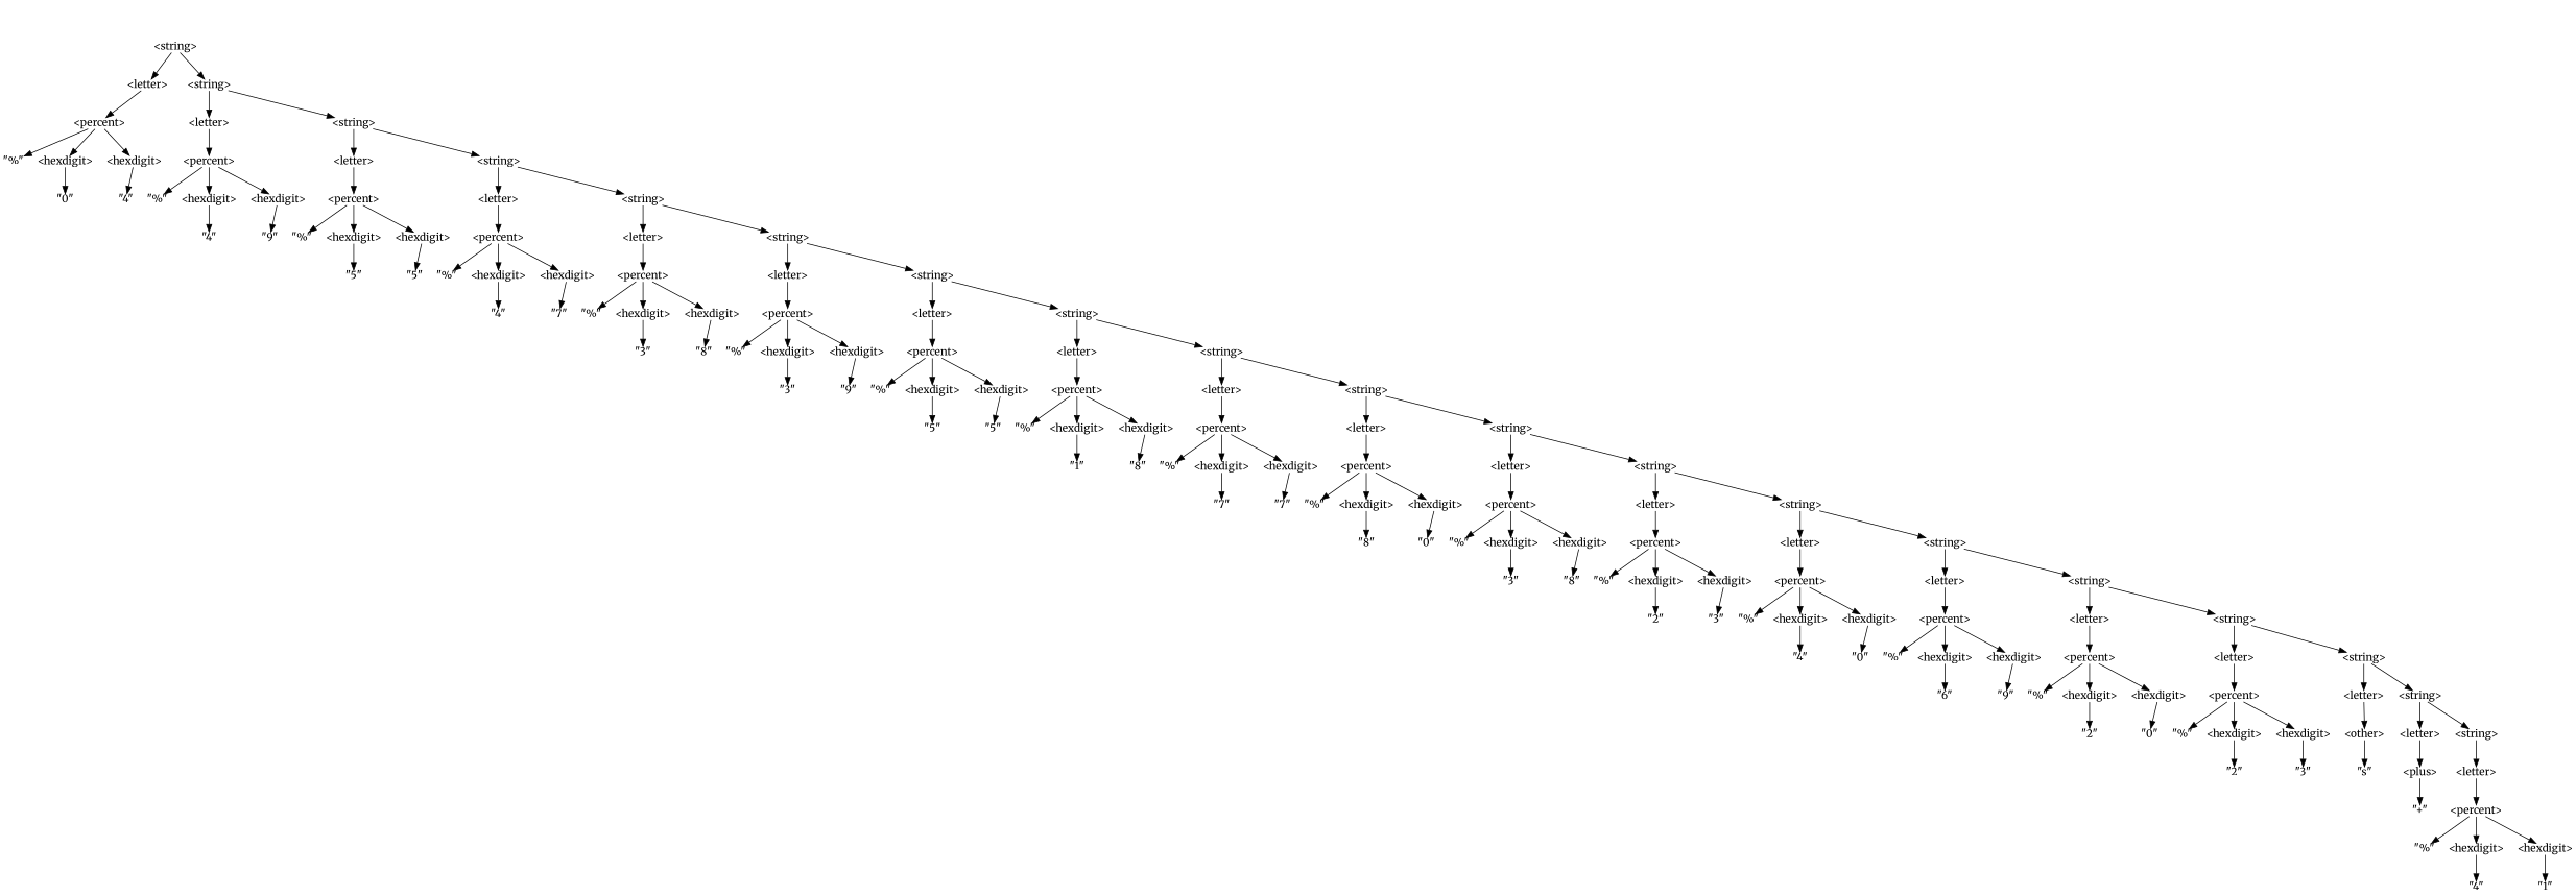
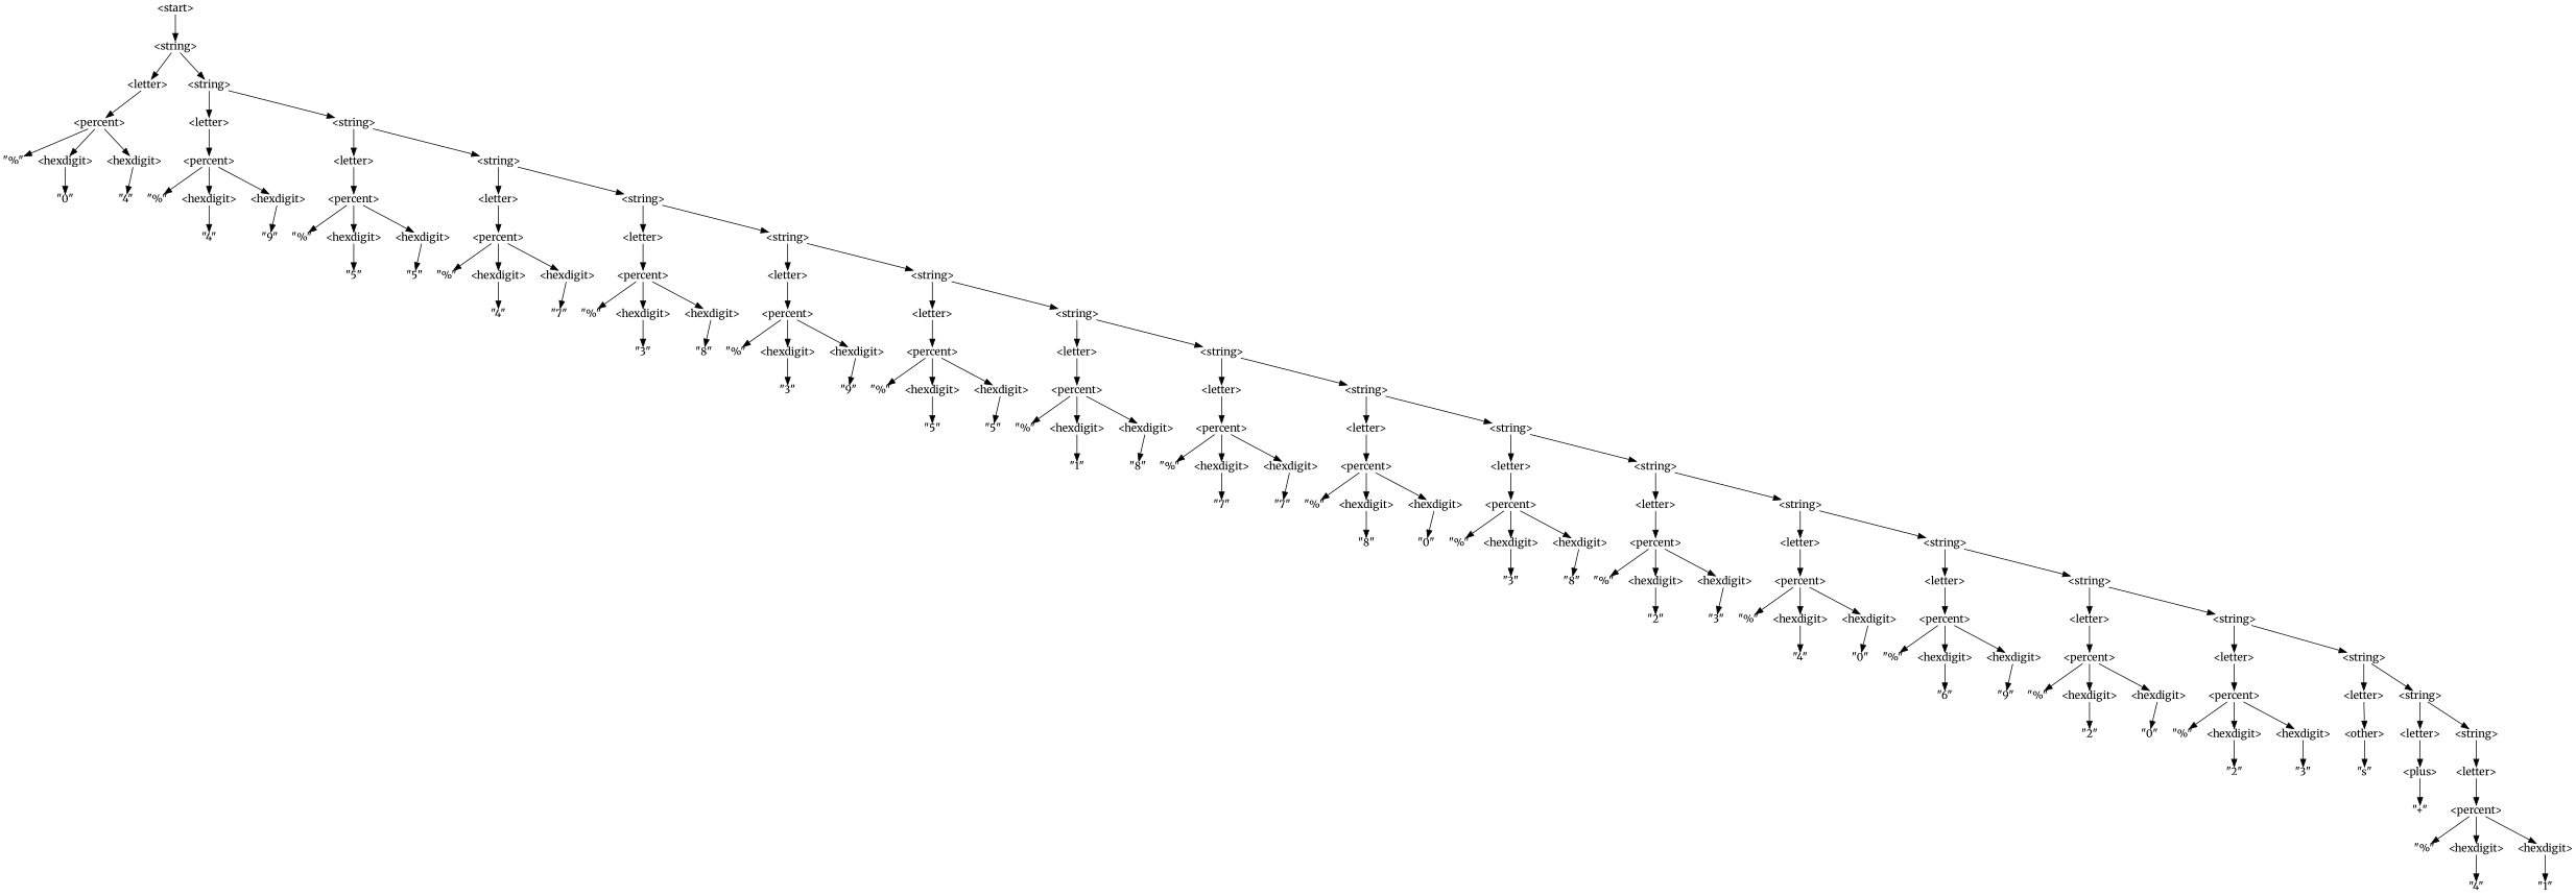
  digraph {
    fontname=Merriweather
    node [shape=plain fontname=Merriweather]
    edge [fontname=Merriweather]
+   n1 [label="\<start\>"]
    n2 [label="\<string\>"]
    n3 [label="\<letter\>"]
    n4 [label="\<string\>"]
    n5 [label="\<percent\>"]
    n6 [label="\<letter\>"]
    n7 [label="\<string\>"]
    n8 [label="\"%\""]
    n9 [label="\<hexdigit\>"]
    n10 [label="\<hexdigit\>"]
    n11 [label="\<percent\>"]
    n12 [label="\<letter\>"]
    n13 [label="\<string\>"]
    n14 [label="\"0\""]
    n15 [label="\"4\""]
    n16 [label="\"%\""]
    n17 [label="\<hexdigit\>"]
    n18 [label="\<hexdigit\>"]
    n19 [label="\<percent\>"]
    n20 [label="\<letter\>"]
    n21 [label="\<string\>"]
    n22 [label="\"4\""]
    n23 [label="\"9\""]
    n24 [label="\"%\""]
    n25 [label="\<hexdigit\>"]
    n26 [label="\<hexdigit\>"]
    n27 [label="\<percent\>"]
    n28 [label="\<letter\>"]
    n29 [label="\<string\>"]
    n30 [label="\"5\""]
    n31 [label="\"5\""]
    n32 [label="\"%\""]
    n33 [label="\<hexdigit\>"]
    n34 [label="\<hexdigit\>"]
    n35 [label="\<percent\>"]
    n36 [label="\<letter\>"]
    n37 [label="\<string\>"]
    n38 [label="\"4\""]
    n39 [label="\"7\""]
    n40 [label="\"%\""]
    n41 [label="\<hexdigit\>"]
    n42 [label="\<hexdigit\>"]
    n43 [label="\<percent\>"]
    n44 [label="\<letter\>"]
    n45 [label="\<string\>"]
    n46 [label="\"3\""]
    n47 [label="\"8\""]
    n48 [label="\"%\""]
    n49 [label="\<hexdigit\>"]
    n50 [label="\<hexdigit\>"]
    n51 [label="\<percent\>"]
    n52 [label="\<letter\>"]
    n53 [label="\<string\>"]
    n54 [label="\"3\""]
    n55 [label="\"9\""]
    n56 [label="\"%\""]
    n57 [label="\<hexdigit\>"]
    n58 [label="\<hexdigit\>"]
    n59 [label="\<percent\>"]
    n60 [label="\<letter\>"]
    n61 [label="\<string\>"]
    n62 [label="\"5\""]
    n63 [label="\"5\""]
    n64 [label="\"%\""]
    n65 [label="\<hexdigit\>"]
    n66 [label="\<hexdigit\>"]
    n67 [label="\<percent\>"]
    n68 [label="\<letter\>"]
    n69 [label="\<string\>"]
    n70 [label="\"1\""]
    n71 [label="\"8\""]
    n72 [label="\"%\""]
    n73 [label="\<hexdigit\>"]
    n74 [label="\<hexdigit\>"]
    n75 [label="\<percent\>"]
    n76 [label="\<letter\>"]
    n77 [label="\<string\>"]
    n78 [label="\"7\""]
    n79 [label="\"7\""]
    n80 [label="\"%\""]
    n81 [label="\<hexdigit\>"]
    n82 [label="\<hexdigit\>"]
    n83 [label="\<percent\>"]
    n84 [label="\<letter\>"]
    n85 [label="\<string\>"]
    n86 [label="\"8\""]
    n87 [label="\"0\""]
    n88 [label="\"%\""]
    n89 [label="\<hexdigit\>"]
    n90 [label="\<hexdigit\>"]
    n91 [label="\<percent\>"]
    n92 [label="\<letter\>"]
    n93 [label="\<string\>"]
    n94 [label="\"3\""]
    n95 [label="\"8\""]
    n96 [label="\"%\""]
    n97 [label="\<hexdigit\>"]
    n98 [label="\<hexdigit\>"]
    n99 [label="\<percent\>"]
    n100 [label="\<letter\>"]
    n101 [label="\<string\>"]
    n102 [label="\"2\""]
    n103 [label="\"3\""]
    n104 [label="\"%\""]
    n105 [label="\<hexdigit\>"]
    n106 [label="\<hexdigit\>"]
    n107 [label="\<percent\>"]
    n108 [label="\<letter\>"]
    n109 [label="\<string\>"]
    n110 [label="\"4\""]
    n111 [label="\"0\""]
    n112 [label="\"%\""]
    n113 [label="\<hexdigit\>"]
    n114 [label="\<hexdigit\>"]
    n115 [label="\<percent\>"]
    n116 [label="\<letter\>"]
    n117 [label="\<string\>"]
    n118 [label="\"6\""]
    n119 [label="\"9\""]
    n120 [label="\"%\""]
    n121 [label="\<hexdigit\>"]
    n122 [label="\<hexdigit\>"]
    n123 [label="\<percent\>"]
    n124 [label="\<letter\>"]
    n125 [label="\<string\>"]
    n126 [label="\"2\""]
    n127 [label="\"0\""]
    n128 [label="\"%\""]
    n129 [label="\<hexdigit\>"]
    n130 [label="\<hexdigit\>"]
    n131 [label="\<other\>"]
    n132 [label="\<letter\>"]
    n133 [label="\<string\>"]
    n134 [label="\"2\""]
    n135 [label="\"3\""]
    n136 [label="\"s\""]
    n137 [label="\<plus\>"]
    n138 [label="\<letter\>"]
    n139 [label="\"+\""]
    n140 [label="\<percent\>"]
    n141 [label="\"%\""]
    n142 [label="\<hexdigit\>"]
    n143 [label="\<hexdigit\>"]
    n144 [label="\"4\""]
    n145 [label="\"1\""]
+   n1 -> n2
    n2 -> n3
    n2 -> n4
    n3 -> n5
    n4 -> n6
    n4 -> n7
    n5 -> n8
    n5 -> n9
    n5 -> n10
    n6 -> n11
    n7 -> n12
    n7 -> n13
    n9 -> n14
    n10 -> n15
    n11 -> n16
    n11 -> n17
    n11 -> n18
    n12 -> n19
    n13 -> n20
    n13 -> n21
    n17 -> n22
    n18 -> n23
    n19 -> n24
    n19 -> n25
    n19 -> n26
    n20 -> n27
    n21 -> n28
    n21 -> n29
    n25 -> n30
    n26 -> n31
    n27 -> n32
    n27 -> n33
    n27 -> n34
    n28 -> n35
    n29 -> n36
    n29 -> n37
    n33 -> n38
    n34 -> n39
    n35 -> n40
    n35 -> n41
    n35 -> n42
    n36 -> n43
    n37 -> n44
    n37 -> n45
    n41 -> n46
    n42 -> n47
    n43 -> n48
    n43 -> n49
    n43 -> n50
    n44 -> n51
    n45 -> n52
    n45 -> n53
    n49 -> n54
    n50 -> n55
    n51 -> n56
    n51 -> n57
    n51 -> n58
    n52 -> n59
    n53 -> n60
    n53 -> n61
    n57 -> n62
    n58 -> n63
    n59 -> n64
    n59 -> n65
    n59 -> n66
    n60 -> n67
    n61 -> n68
    n61 -> n69
    n65 -> n70
    n66 -> n71
    n67 -> n72
    n67 -> n73
    n67 -> n74
    n68 -> n75
    n69 -> n76
    n69 -> n77
    n73 -> n78
    n74 -> n79
    n75 -> n80
    n75 -> n81
    n75 -> n82
    n76 -> n83
    n77 -> n84
    n77 -> n85
    n81 -> n86
    n82 -> n87
    n83 -> n88
    n83 -> n89
    n83 -> n90
    n84 -> n91
    n85 -> n92
    n85 -> n93
    n89 -> n94
    n90 -> n95
    n91 -> n96
    n91 -> n97
    n91 -> n98
    n92 -> n99
    n93 -> n100
    n93 -> n101
    n97 -> n102
    n98 -> n103
    n99 -> n104
    n99 -> n105
    n99 -> n106
    n100 -> n107
    n101 -> n108
    n101 -> n109
    n105 -> n110
    n106 -> n111
    n107 -> n112
    n107 -> n113
    n107 -> n114
    n108 -> n115
    n109 -> n116
    n109 -> n117
    n113 -> n118
    n114 -> n119
    n115 -> n120
    n115 -> n121
    n115 -> n122
    n116 -> n123
    n117 -> n124
    n117 -> n125
    n121 -> n126
    n122 -> n127
    n123 -> n128
    n123 -> n129
    n123 -> n130
    n124 -> n131
    n125 -> n132
    n125 -> n133
    n129 -> n134
    n130 -> n135
    n131 -> n136
    n132 -> n137
    n133 -> n138
    n137 -> n139
    n138 -> n140
    n140 -> n141
    n140 -> n142
    n140 -> n143
    n142 -> n144
    n143 -> n145
  }
